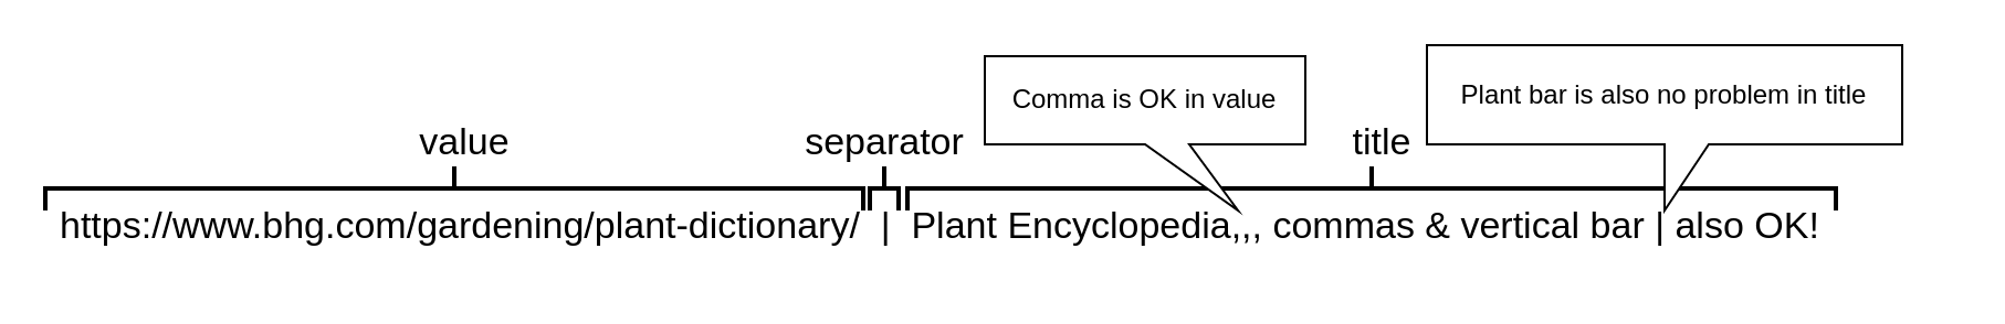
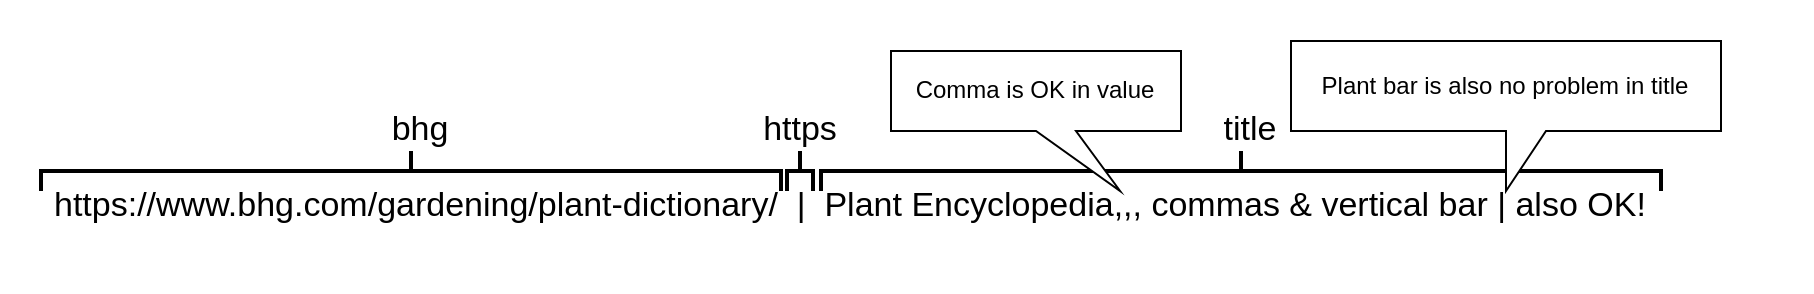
  <mxCell id="0" />
  <mxCell id="1" parent="0" />
  <mxCell id="2" value="&lt;div style=&quot;font-size: 17px;&quot;&gt;&lt;span style=&quot;background-color: initial;&quot;&gt;https://www.bhg.com/gardening/plant-dictionary/&amp;nbsp; |&amp;nbsp; Plant Encyclopedia,,, commas &amp;amp; vertical bar | also OK!&amp;nbsp;&lt;/span&gt;&lt;/div&gt;" style="text;strokeColor=none;align=left;fillColor=none;html=1;verticalAlign=middle;whiteSpace=wrap;rounded=0;fontSize=17;" vertex="1" parent="1"><mxGeometry x="25" y="80" width="860" height="45" as="geometry" /></mxCell>
  <mxCell id="3" value="" style="strokeWidth=2;html=1;shape=mxgraph.flowchart.annotation_2;align=left;labelPosition=right;pointerEvents=1;direction=south;" vertex="1" parent="1"><mxGeometry x="20" y="75" width="370" height="20" as="geometry" /></mxCell>
  <mxCell id="4" value="" style="strokeWidth=2;html=1;shape=mxgraph.flowchart.annotation_2;align=left;labelPosition=right;pointerEvents=1;direction=south;" vertex="1" parent="1"><mxGeometry x="393" y="75" width="13" height="20" as="geometry" /></mxCell>
  <mxCell id="5" value="" style="strokeWidth=2;html=1;shape=mxgraph.flowchart.annotation_2;align=left;labelPosition=right;pointerEvents=1;direction=south;" vertex="1" parent="1"><mxGeometry x="410" y="75" width="420" height="20" as="geometry" /></mxCell>
- <mxCell id="6" value="value" style="text;html=1;align=center;verticalAlign=middle;whiteSpace=wrap;rounded=0;fontSize=17;" vertex="1" parent="1"><mxGeometry x="180" y="50" width="60" height="30" as="geometry" /></mxCell>
- <mxCell id="7" value="separator" style="text;html=1;align=center;verticalAlign=middle;whiteSpace=wrap;rounded=0;fontSize=17;" vertex="1" parent="1"><mxGeometry x="370" y="50" width="60" height="30" as="geometry" /></mxCell>
+ <mxCell id="6" value="bhg" style="text;html=1;align=center;verticalAlign=middle;whiteSpace=wrap;rounded=0;fontSize=17;" vertex="1" parent="1"><mxGeometry x="180" y="50" width="60" height="30" as="geometry" /></mxCell>
+ <mxCell id="7" value="https" style="text;html=1;align=center;verticalAlign=middle;whiteSpace=wrap;rounded=0;fontSize=17;" vertex="1" parent="1"><mxGeometry x="370" y="50" width="60" height="30" as="geometry" /></mxCell>
  <mxCell id="8" value="title" style="text;html=1;align=center;verticalAlign=middle;whiteSpace=wrap;rounded=0;fontSize=17;" vertex="1" parent="1"><mxGeometry x="595" y="50" width="60" height="30" as="geometry" /></mxCell>
  <mxCell id="9" value="Comma is OK in value" style="shape=callout;whiteSpace=wrap;html=1;perimeter=calloutPerimeter;position2=0.79;" vertex="1" parent="1"><mxGeometry x="445" y="25" width="145" height="70" as="geometry" /></mxCell>
  <mxCell id="10" value="Plant bar is also no problem in title" style="shape=callout;whiteSpace=wrap;html=1;perimeter=calloutPerimeter;" vertex="1" parent="1"><mxGeometry x="645" y="20" width="215" height="75" as="geometry" /></mxCell>
